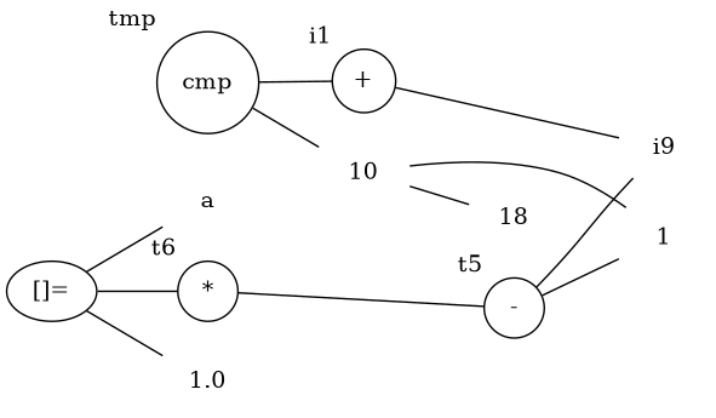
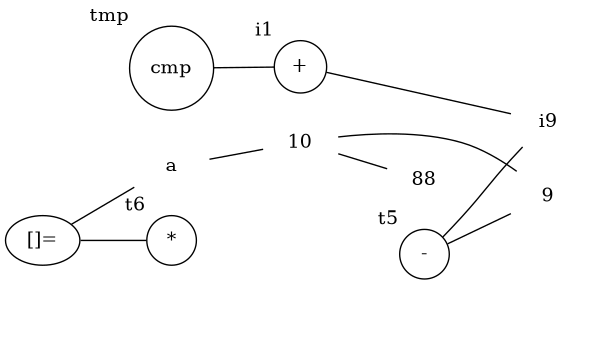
  digraph {
    rankdir=LR
    node [shape=none]
    edge [arrowhead=none arrowtail=none]
    n1 [label=i9]
-   n2 [label=1]
+   n2 [label=9]
    n3 [label="-" shape=circle xlabel=t5]
-   n4 [label=18]
+   n4 [label=88]
    n5 [label="*" shape=circle xlabel=t6]
-   n6 [label=1.0]
    n7 [label=a]
    n8 [label="+" shape=circle xlabel=i1]
    n9 [label=10]
    n10 [label="[]=" shape=oval]
    n11 [label=cmp shape=circle xlabel=tmp]
    subgraph sub_1 {
      rank=same
      n1
      n2
    }
    subgraph sub_2 {
      rank=same
      n3
      n4
    }
    subgraph sub_3 {
      rank=same
      n5
-     n6
      n7
    }
    subgraph sub_4 {
      rank=same
      n1
      n2
    }
    subgraph sub_5 {
      rank=same
      n8
      n9
    }
    n1 -> n2 [style=invis]
    n1 -> n2 [style=invis]
    n3 -> n1
    n3 -> n2
    n4 -> n3 [style=invis]
-   n5 -> n3
-   n5 -> n6 [style=invis]
    n7 -> n5 [style=invis]
    n8 -> n1
    n8 -> n9 [style=invis]
    n9 -> n2
    n9 -> n4
    n10 -> n5
-   n10 -> n6
    n10 -> n7
    n11 -> n8
-   n11 -> n9
+   n7 -> n9
  }
